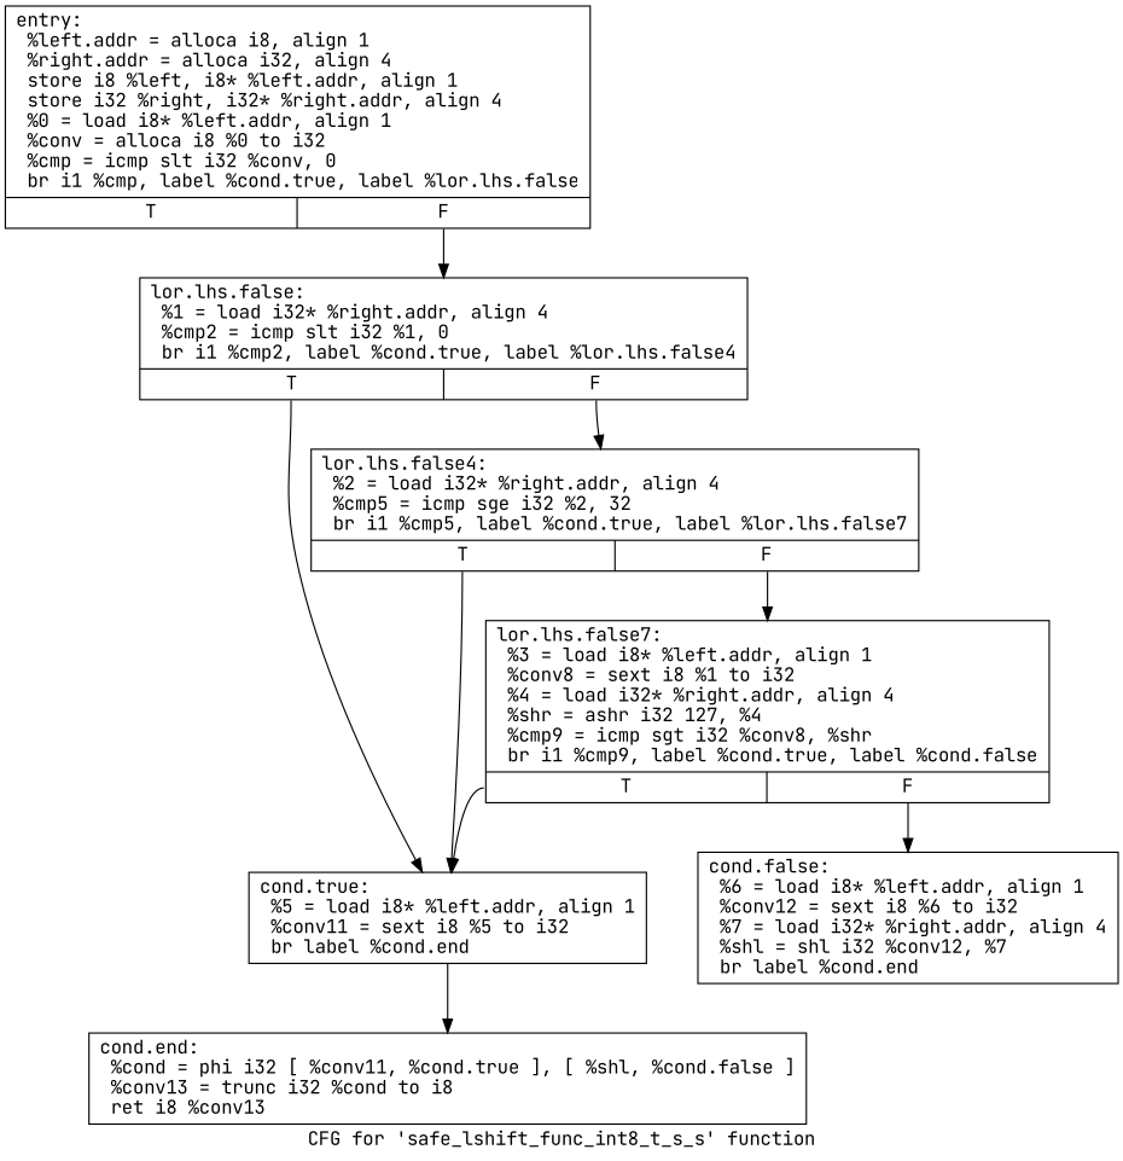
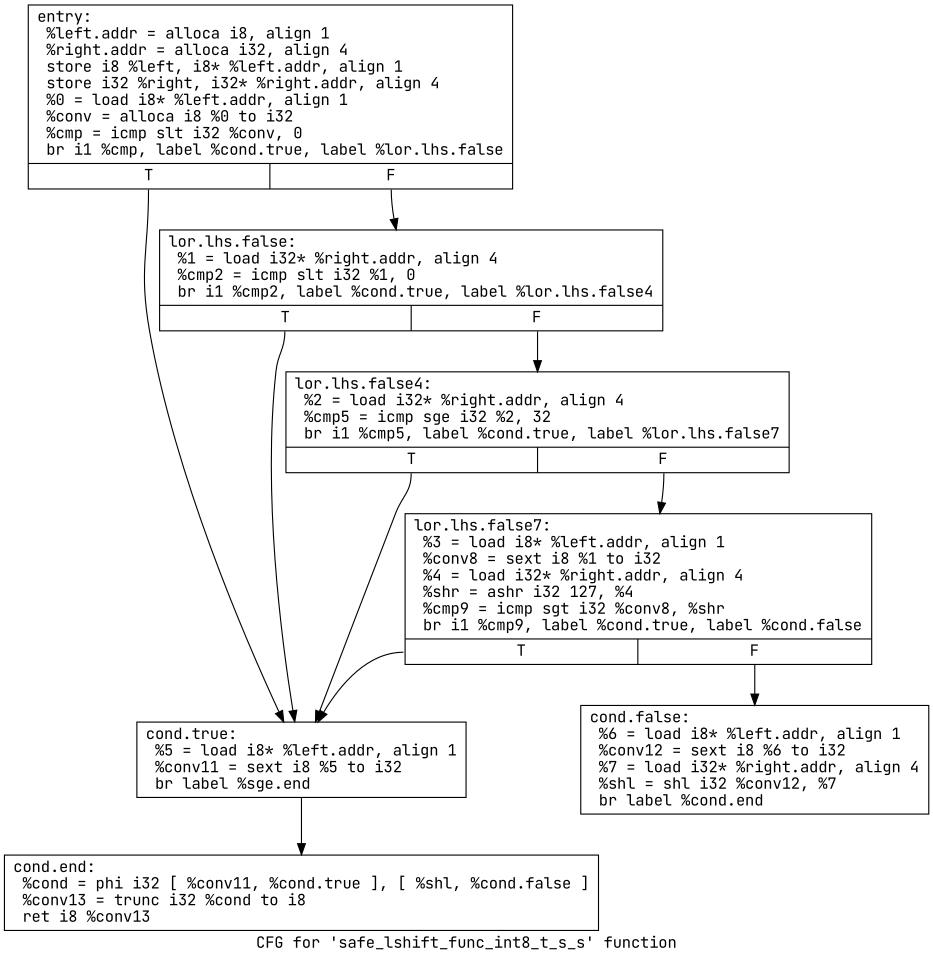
  digraph {
    fontname="JetBrains Mono"
    label="CFG for 'safe_lshift_func_int8_t_s_s' function"
    node [fontname="JetBrains Mono" shape=record]
    edge [fontname="JetBrains Mono" tailport=s0]
    n1 [label="{entry:\l  %left.addr = alloca i8, align 1\l  %right.addr = alloca i32, align 4\l  store i8 %left, i8* %left.addr, align 1\l  store i32 %right, i32* %right.addr, align 4\l  %0 = load i8* %left.addr, align 1\l  %conv = alloca i8 %0 to i32\l  %cmp = icmp slt i32 %conv, 0\l  br i1 %cmp, label %cond.true, label %lor.lhs.false\l|{<s0>T|<s1>F}}"]
-   n2 [label="{cond.true:                                        \l  %5 = load i8* %left.addr, align 1\l  %conv11 = sext i8 %5 to i32\l  br label %cond.end\l}"]
+   n2 [label="{cond.true:                                        \l  %5 = load i8* %left.addr, align 1\l  %conv11 = sext i8 %5 to i32\l  br label %sge.end\l}"]
    n3 [label="{lor.lhs.false:                                    \l  %1 = load i32* %right.addr, align 4\l  %cmp2 = icmp slt i32 %1, 0\l  br i1 %cmp2, label %cond.true, label %lor.lhs.false4\l|{<s0>T|<s1>F}}"]
    n4 [label="{cond.end:                                         \l  %cond = phi i32 [ %conv11, %cond.true ], [ %shl, %cond.false ]\l  %conv13 = trunc i32 %cond to i8\l  ret i8 %conv13\l}"]
    n5 [label="{lor.lhs.false4:                                   \l  %2 = load i32* %right.addr, align 4\l  %cmp5 = icmp sge i32 %2, 32\l  br i1 %cmp5, label %cond.true, label %lor.lhs.false7\l|{<s0>T|<s1>F}}"]
    n6 [label="{lor.lhs.false7:                                   \l  %3 = load i8* %left.addr, align 1\l  %conv8 = sext i8 %1 to i32\l  %4 = load i32* %right.addr, align 4\l  %shr = ashr i32 127, %4\l  %cmp9 = icmp sgt i32 %conv8, %shr\l  br i1 %cmp9, label %cond.true, label %cond.false\l|{<s0>T|<s1>F}}"]
    n7 [label="{cond.false:                                       \l  %6 = load i8* %left.addr, align 1\l  %conv12 = sext i8 %6 to i32\l  %7 = load i32* %right.addr, align 4\l  %shl = shl i32 %conv12, %7\l  br label %cond.end\l}"]
+   n1 -> n2
    n1 -> n3 [tailport=s1]
    n2 -> n4
    n3 -> n2
    n3 -> n5 [tailport=s1]
    n5 -> n2
    n5 -> n6 [tailport=s1]
    n6 -> n2
    n6 -> n7 [tailport=s1]
  }
